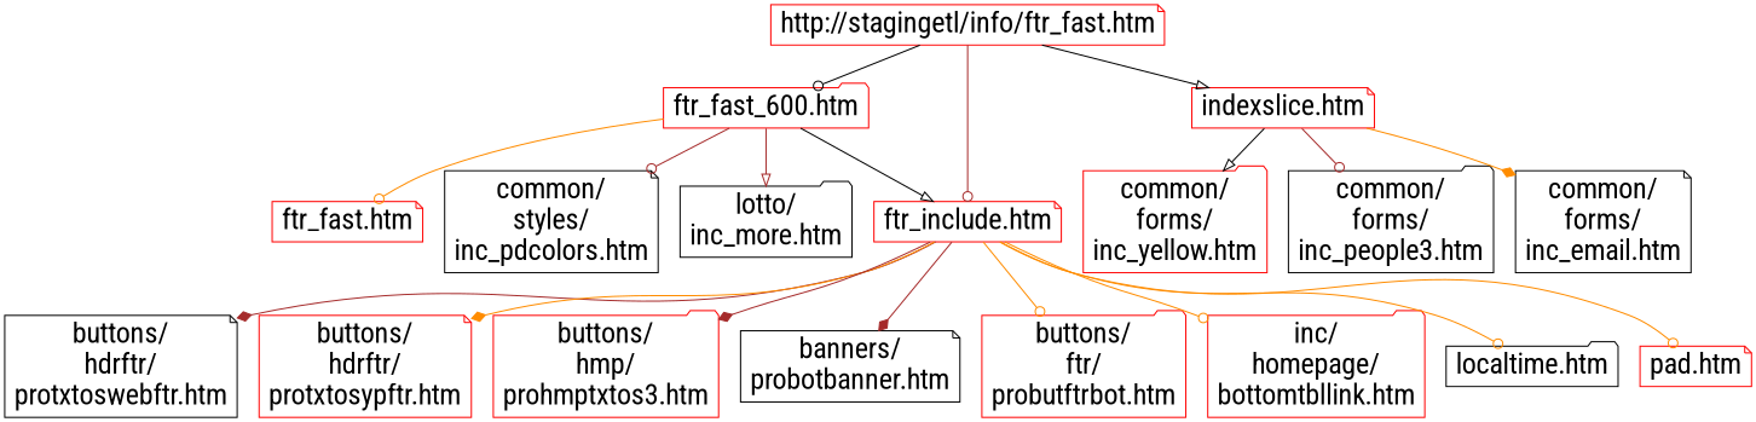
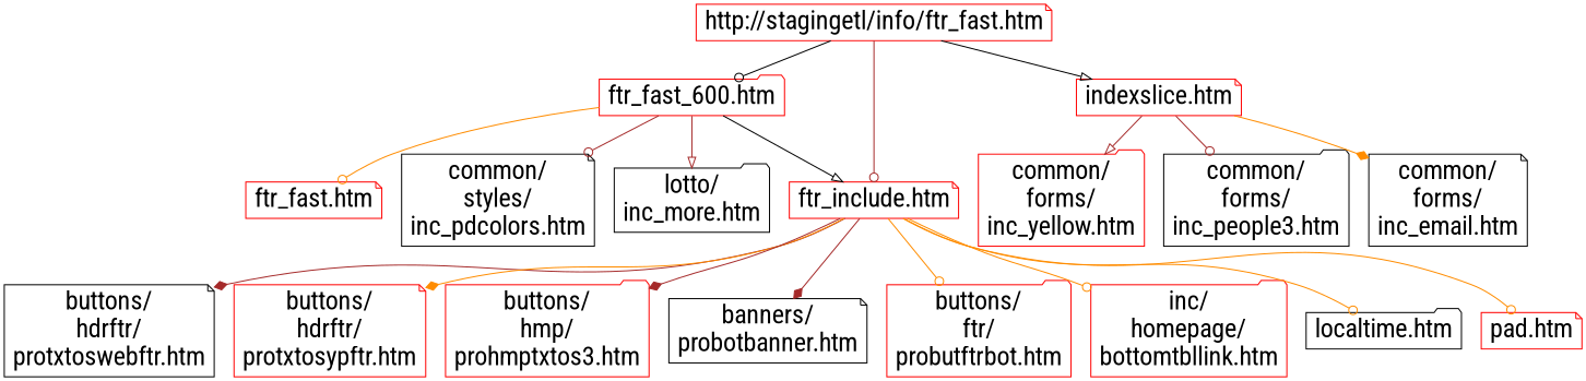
  digraph {
    fontname="Roboto Condensed"
    node [color=red fontname="Roboto Condensed" fontsize=24 shape=note]
    edge [arrowhead=odot color=brown fontname="Roboto Condensed"]
    "http://stagingetl/info/ftr_fast.htm" [height=0.2 width=0.2]
    "ftr_fast_600.htm" [height=0.2 shape=folder width=0.2]
    "indexslice.htm" [height=0.2 width=0.2]
    "ftr_include.htm" [height=0.2 width=0.2]
    "ftr_fast.htm" [height=0.2 width=0.2]
    "common/\nstyles/\ninc_pdcolors.htm" [color=black height=0.2 width=0.2]
    "lotto/\ninc_more.htm" [color=black height=0.2 shape=folder width=0.2]
    "common/\nforms/\ninc_yellow.htm" [height=0.2 shape=folder width=0.2]
    "common/\nforms/\ninc_people3.htm" [color=black height=0.2 shape=folder width=0.2]
    "common/\nforms/\ninc_email.htm" [color=black height=0.2 width=0.2]
    "buttons/\nhdrftr/\nprotxtoswebftr.htm" [color=black height=0.2 width=0.2]
    "buttons/\nhdrftr/\nprotxtosypftr.htm" [height=0.2 width=0.2]
    "buttons/\nhmp/\nprohmptxtos3.htm" [height=0.2 shape=folder width=0.2]
    "banners/\nprobotbanner.htm" [color=black height=0.2 width=0.2]
    "buttons/\nftr/\nprobutftrbot.htm" [height=0.2 shape=folder width=0.2]
    "inc/\nhomepage/\nbottomtbllink.htm" [height=0.2 shape=folder width=0.2]
    "localtime.htm" [color=black height=0.2 shape=folder width=0.2]
    "pad.htm" [height=0.2 width=0.2]
    "http://stagingetl/info/ftr_fast.htm" -> "ftr_fast_600.htm" [color=black]
    "http://stagingetl/info/ftr_fast.htm" -> "indexslice.htm" [arrowhead=onormal color=black]
    "http://stagingetl/info/ftr_fast.htm" -> "ftr_include.htm"
    "ftr_fast_600.htm" -> "ftr_include.htm" [arrowhead=onormal color=black]
    "ftr_fast_600.htm" -> "ftr_fast.htm" [color=darkorange]
    "ftr_fast_600.htm" -> "common/\nstyles/\ninc_pdcolors.htm"
    "ftr_fast_600.htm" -> "lotto/\ninc_more.htm" [arrowhead=onormal]
-   "indexslice.htm" -> "common/\nforms/\ninc_yellow.htm" [arrowhead=onormal color=black]
+   "indexslice.htm" -> "common/\nforms/\ninc_yellow.htm" [arrowhead=onormal]
    "indexslice.htm" -> "common/\nforms/\ninc_people3.htm"
    "indexslice.htm" -> "common/\nforms/\ninc_email.htm" [arrowhead=diamond color=darkorange]
    "ftr_include.htm" -> "buttons/\nhdrftr/\nprotxtoswebftr.htm" [arrowhead=diamond]
    "ftr_include.htm" -> "buttons/\nhdrftr/\nprotxtosypftr.htm" [arrowhead=diamond color=darkorange]
    "ftr_include.htm" -> "buttons/\nhmp/\nprohmptxtos3.htm" [arrowhead=diamond]
    "ftr_include.htm" -> "banners/\nprobotbanner.htm" [arrowhead=diamond]
    "ftr_include.htm" -> "buttons/\nftr/\nprobutftrbot.htm" [color=darkorange]
    "ftr_include.htm" -> "inc/\nhomepage/\nbottomtbllink.htm" [color=darkorange]
    "ftr_include.htm" -> "localtime.htm" [color=darkorange]
    "ftr_include.htm" -> "pad.htm" [color=darkorange]
  }
